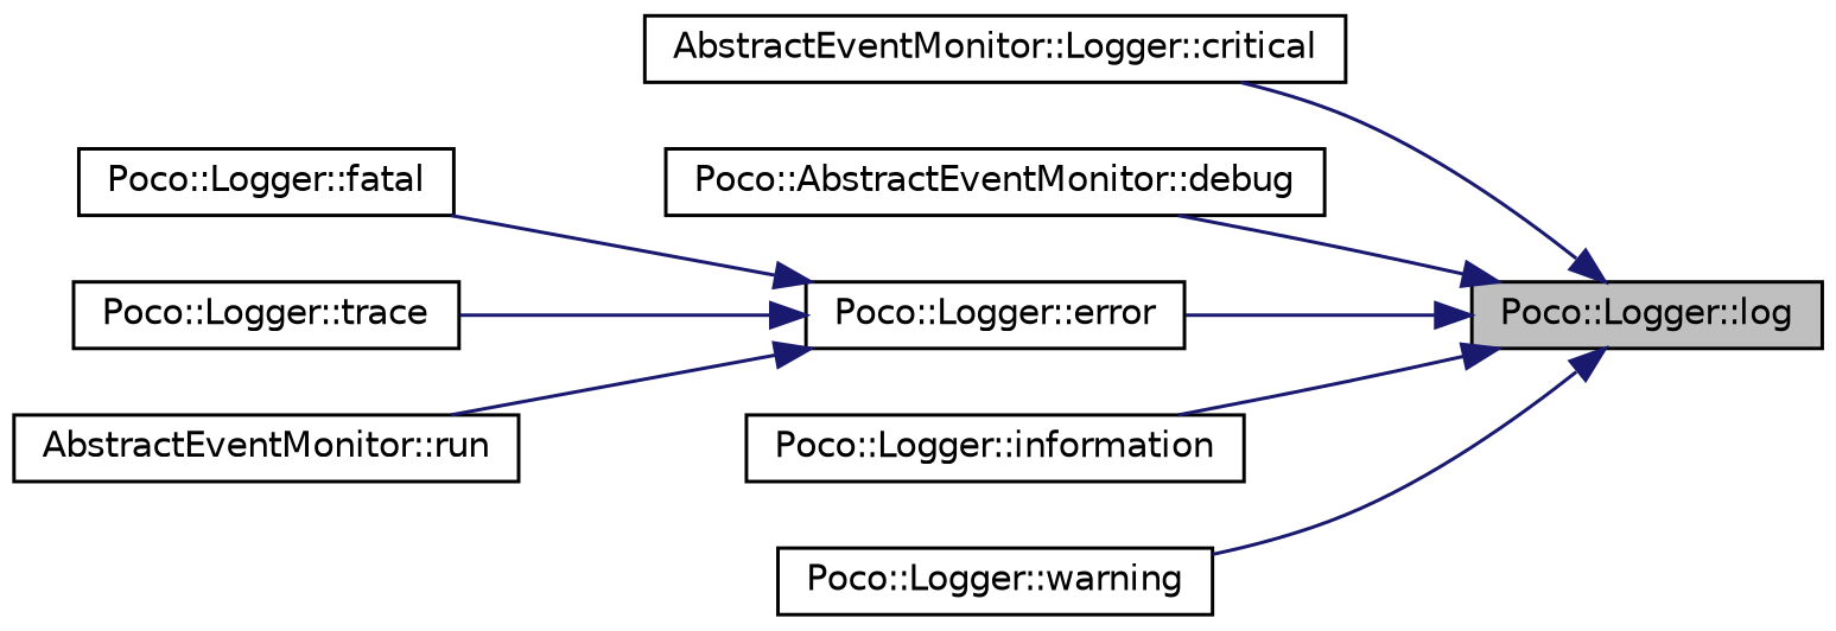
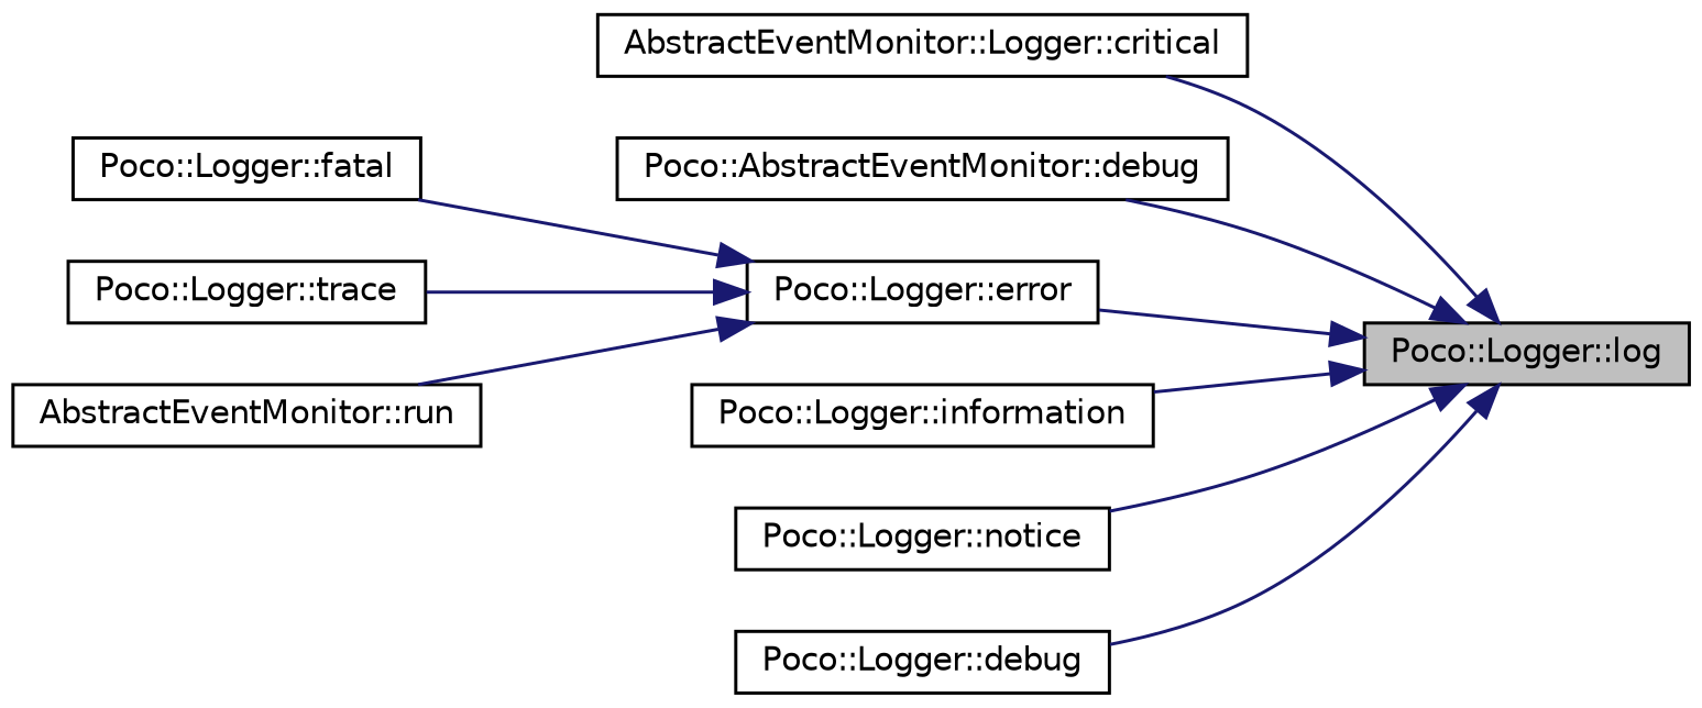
  digraph {
    rankdir=RL
    node [color=black fillcolor=white fontname=Helvetica fontsize=10 shape=record style=filled]
    edge [color=midnightblue dir=back fontname=Helvetica fontsize=10 labelfontname=Helvetica labelfontsize=10 style=solid]
    n1 [fillcolor=grey75 fontcolor=black height=0.2 label="Poco::Logger::log" width=0.4]
    n2 [height=0.2 label="AbstractEventMonitor::Logger::critical" width=0.4]
    n3 [height=0.2 label="Poco::AbstractEventMonitor::debug" width=0.4]
    n4 [height=0.2 label="Poco::Logger::error" width=0.4]
    n5 [height=0.2 label="Poco::Logger::information" width=0.4]
-   n7 [height=0.2 label="Poco::Logger::warning" width=0.4]
+   n6 [height=0.2 label="Poco::Logger::notice" width=0.4]
+   n7 [height=0.2 label="Poco::Logger::debug" width=0.4]
    n8 [height=0.2 label="Poco::Logger::fatal" width=0.4]
    n9 [height=0.2 label="Poco::Logger::trace" width=0.4]
    n10 [height=0.2 label="AbstractEventMonitor::run" width=0.4]
    n1 -> n2
    n1 -> n3
    n1 -> n4
    n1 -> n5
+   n1 -> n6
    n1 -> n7
    n4 -> n8
    n4 -> n9
    n4 -> n10
  }
